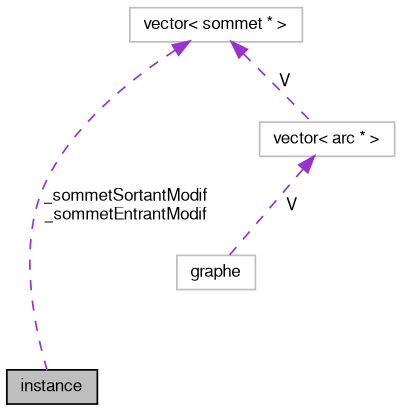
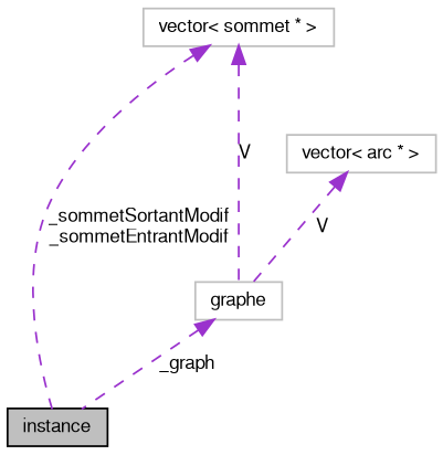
  digraph {
    node [color=grey75 fillcolor=white fontname=FreeSans fontsize=10 shape=record style=filled]
    edge [color=darkorchid3 dir=back fontname=FreeSans fontsize=10 labelfontname=FreeSans labelfontsize=10 style=dashed]
    n1 [color=black fillcolor=grey75 fontcolor=black height=0.2 label=instance width=0.4]
    n2 [height=0.2 label="vector\< sommet * \>" width=0.4]
    n3 [height=0.2 label=graphe width=0.4]
    n4 [height=0.2 label="vector\< arc * \>" width=0.4]
    n2 -> n1 [label="_sommetSortantModif\n_sommetEntrantModif"]
-   n2 -> n4 [label=V]
+   n2 -> n3 [label=V]
+   n3 -> n1 [label=_graph]
    n4 -> n3 [label=V]
  }
